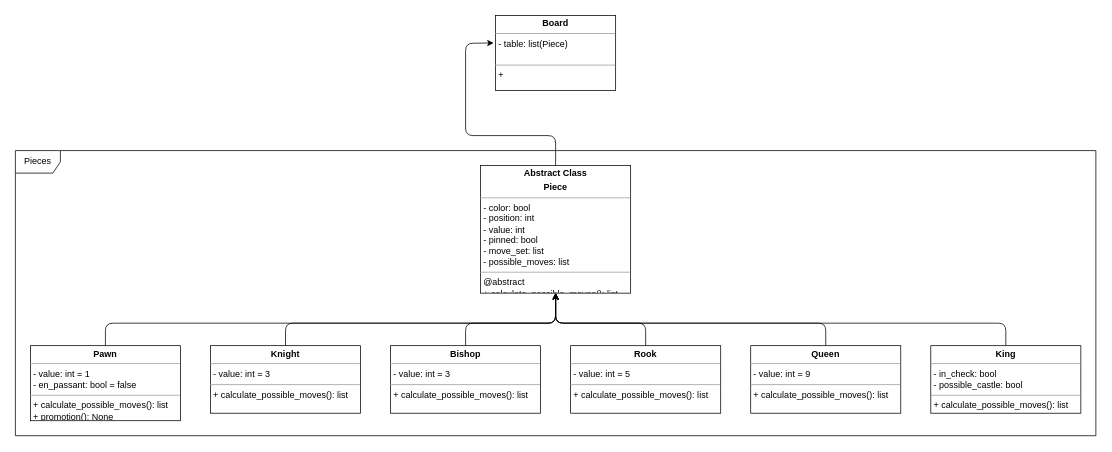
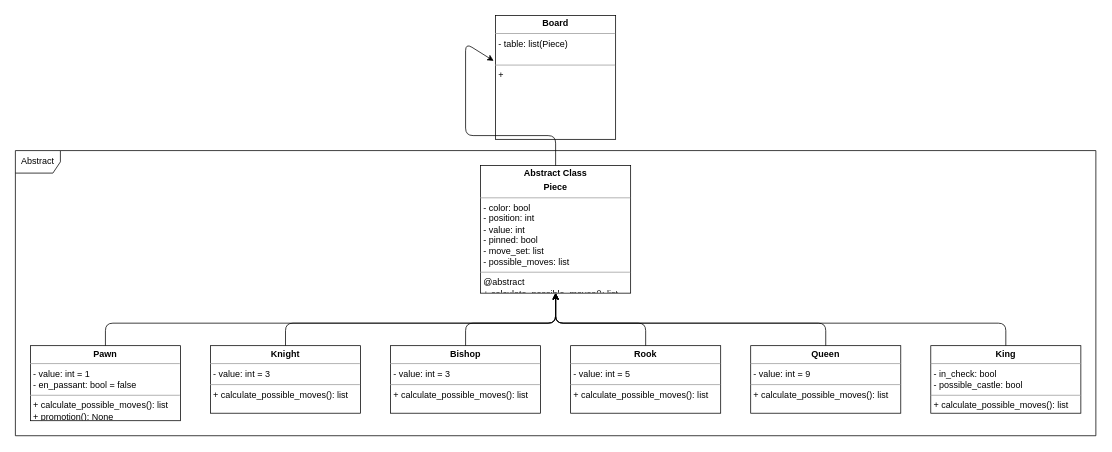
  <mxCell id="0" />
  <mxCell id="1" parent="0" />
- <mxCell id="2" value="&lt;p style=&quot;margin: 0px ; margin-top: 4px ; text-align: center&quot;&gt;&lt;b&gt;Board&lt;/b&gt;&lt;/p&gt;&lt;hr size=&quot;1&quot;&gt;&lt;p style=&quot;margin: 0px ; margin-left: 4px&quot;&gt;- table: list(Piece)&lt;/p&gt;&lt;p style=&quot;margin: 0px ; margin-left: 4px&quot;&gt;&lt;br&gt;&lt;/p&gt;&lt;hr size=&quot;1&quot;&gt;&lt;p style=&quot;margin: 0px ; margin-left: 4px&quot;&gt;+&amp;nbsp;&lt;/p&gt;" style="verticalAlign=top;align=left;overflow=fill;fontSize=12;fontFamily=Helvetica;html=1;" vertex="1" parent="1"><mxGeometry x="660" y="20" width="160" height="100" as="geometry" /></mxCell>
+ <mxCell id="2" value="&lt;p style=&quot;margin: 0px ; margin-top: 4px ; text-align: center&quot;&gt;&lt;b&gt;Board&lt;/b&gt;&lt;/p&gt;&lt;hr size=&quot;1&quot;&gt;&lt;p style=&quot;margin: 0px ; margin-left: 4px&quot;&gt;- table: list(Piece)&lt;/p&gt;&lt;p style=&quot;margin: 0px ; margin-left: 4px&quot;&gt;&lt;br&gt;&lt;/p&gt;&lt;hr size=&quot;1&quot;&gt;&lt;p style=&quot;margin: 0px ; margin-left: 4px&quot;&gt;+&amp;nbsp;&lt;/p&gt;" style="verticalAlign=top;align=left;overflow=fill;fontSize=12;fontFamily=Helvetica;html=1;" vertex="1" parent="1"><mxGeometry x="660" y="20" width="160" height="165" as="geometry" /></mxCell>
  <mxCell id="3" value="&lt;p style=&quot;margin: 0px ; margin-top: 4px ; text-align: center&quot;&gt;&lt;b&gt;Abstract Class&lt;/b&gt;&lt;/p&gt;&lt;p style=&quot;margin: 0px ; margin-top: 4px ; text-align: center&quot;&gt;&lt;b&gt;Piece&lt;/b&gt;&lt;/p&gt;&lt;hr size=&quot;1&quot;&gt;&lt;p style=&quot;margin: 0px ; margin-left: 4px&quot;&gt;- color: bool&lt;/p&gt;&lt;p style=&quot;margin: 0px ; margin-left: 4px&quot;&gt;- position: int&lt;/p&gt;&lt;p style=&quot;margin: 0px ; margin-left: 4px&quot;&gt;- value: int&lt;/p&gt;&lt;p style=&quot;margin: 0px ; margin-left: 4px&quot;&gt;- pinned: bool&lt;/p&gt;&lt;p style=&quot;margin: 0px ; margin-left: 4px&quot;&gt;- move_set: list&lt;/p&gt;&lt;p style=&quot;margin: 0px ; margin-left: 4px&quot;&gt;- possible_moves: list&lt;/p&gt;&lt;hr size=&quot;1&quot;&gt;&lt;p style=&quot;margin: 0px ; margin-left: 4px&quot;&gt;@abstract&lt;/p&gt;&lt;p style=&quot;margin: 0px ; margin-left: 4px&quot;&gt;+ calculate_possible_moves(): list&lt;/p&gt;" style="verticalAlign=top;align=left;overflow=fill;fontSize=12;fontFamily=Helvetica;html=1;" vertex="1" parent="1"><mxGeometry x="640" y="220" width="200" height="170" as="geometry" /></mxCell>
  <mxCell id="4" value="&lt;p style=&quot;margin: 0px ; margin-top: 4px ; text-align: center&quot;&gt;&lt;b&gt;Pawn&lt;/b&gt;&lt;/p&gt;&lt;hr size=&quot;1&quot;&gt;&lt;p style=&quot;margin: 0px ; margin-left: 4px&quot;&gt;- value: int = 1&lt;/p&gt;&lt;p style=&quot;margin: 0px ; margin-left: 4px&quot;&gt;- en_passant: bool = false&lt;/p&gt;&lt;hr size=&quot;1&quot;&gt;&lt;p style=&quot;margin: 0px ; margin-left: 4px&quot;&gt;+ calculate_possible_moves(): list&lt;br&gt;&lt;/p&gt;&lt;p style=&quot;margin: 0px ; margin-left: 4px&quot;&gt;+ promotion(): None&lt;/p&gt;" style="verticalAlign=top;align=left;overflow=fill;fontSize=12;fontFamily=Helvetica;html=1;" vertex="1" parent="1"><mxGeometry x="40" y="460" width="200" height="100" as="geometry" /></mxCell>
  <mxCell id="5" value="&lt;p style=&quot;margin: 0px ; margin-top: 4px ; text-align: center&quot;&gt;&lt;b&gt;Knight&lt;/b&gt;&lt;/p&gt;&lt;hr size=&quot;1&quot;&gt;&lt;p style=&quot;margin: 0px ; margin-left: 4px&quot;&gt;- value: int = 3&lt;/p&gt;&lt;hr size=&quot;1&quot;&gt;&lt;p style=&quot;margin: 0px ; margin-left: 4px&quot;&gt;+ calculate_possible_moves(): list&lt;br&gt;&lt;/p&gt;" style="verticalAlign=top;align=left;overflow=fill;fontSize=12;fontFamily=Helvetica;html=1;" vertex="1" parent="1"><mxGeometry x="280" y="460" width="200" height="90" as="geometry" /></mxCell>
  <mxCell id="6" value="&lt;p style=&quot;margin: 0px ; margin-top: 4px ; text-align: center&quot;&gt;&lt;b&gt;Bishop&lt;/b&gt;&lt;/p&gt;&lt;hr size=&quot;1&quot;&gt;&lt;p style=&quot;margin: 0px ; margin-left: 4px&quot;&gt;- value: int = 3&lt;/p&gt;&lt;hr size=&quot;1&quot;&gt;&lt;p style=&quot;margin: 0px ; margin-left: 4px&quot;&gt;+ calculate_possible_moves(): list&lt;br&gt;&lt;/p&gt;" style="verticalAlign=top;align=left;overflow=fill;fontSize=12;fontFamily=Helvetica;html=1;" vertex="1" parent="1"><mxGeometry x="520" y="460" width="200" height="90" as="geometry" /></mxCell>
  <mxCell id="7" value="&lt;p style=&quot;margin: 0px ; margin-top: 4px ; text-align: center&quot;&gt;&lt;b&gt;Rook&lt;/b&gt;&lt;/p&gt;&lt;hr size=&quot;1&quot;&gt;&lt;p style=&quot;margin: 0px ; margin-left: 4px&quot;&gt;- value: int = 5&lt;/p&gt;&lt;hr size=&quot;1&quot;&gt;&lt;p style=&quot;margin: 0px ; margin-left: 4px&quot;&gt;+ calculate_possible_moves(): list&lt;br&gt;&lt;/p&gt;" style="verticalAlign=top;align=left;overflow=fill;fontSize=12;fontFamily=Helvetica;html=1;" vertex="1" parent="1"><mxGeometry x="760" y="460" width="200" height="90" as="geometry" /></mxCell>
  <mxCell id="8" value="&lt;p style=&quot;margin: 0px ; margin-top: 4px ; text-align: center&quot;&gt;&lt;b&gt;Queen&lt;/b&gt;&lt;/p&gt;&lt;hr size=&quot;1&quot;&gt;&lt;p style=&quot;margin: 0px ; margin-left: 4px&quot;&gt;- value: int = 9&lt;/p&gt;&lt;hr size=&quot;1&quot;&gt;&lt;p style=&quot;margin: 0px ; margin-left: 4px&quot;&gt;+ calculate_possible_moves(): list&lt;br&gt;&lt;/p&gt;" style="verticalAlign=top;align=left;overflow=fill;fontSize=12;fontFamily=Helvetica;html=1;" vertex="1" parent="1"><mxGeometry x="1000" y="460" width="200" height="90" as="geometry" /></mxCell>
  <mxCell id="9" value="&lt;p style=&quot;margin: 0px ; margin-top: 4px ; text-align: center&quot;&gt;&lt;b&gt;King&lt;/b&gt;&lt;/p&gt;&lt;hr size=&quot;1&quot;&gt;&lt;p style=&quot;margin: 0px ; margin-left: 4px&quot;&gt;- in_check: bool&lt;/p&gt;&lt;p style=&quot;margin: 0px ; margin-left: 4px&quot;&gt;- possible_castle: bool&lt;/p&gt;&lt;hr size=&quot;1&quot;&gt;&lt;p style=&quot;margin: 0px ; margin-left: 4px&quot;&gt;+ calculate_possible_moves(): list&lt;br&gt;&lt;/p&gt;&lt;p style=&quot;margin: 0px ; margin-left: 4px&quot;&gt;&lt;br&gt;&lt;/p&gt;" style="verticalAlign=top;align=left;overflow=fill;fontSize=12;fontFamily=Helvetica;html=1;" vertex="1" parent="1"><mxGeometry x="1240" y="460" width="200" height="90" as="geometry" /></mxCell>
  <mxCell id="10" value="" style="endArrow=classic;html=1;entryX=0.5;entryY=1;entryDx=0;entryDy=0;" edge="1" parent="1" source="6" target="3"><mxGeometry width="50" height="50" relative="1" as="geometry"><mxPoint x="560" y="450" as="sourcePoint" /><mxPoint x="490" y="460" as="targetPoint" /><Array as="points"><mxPoint x="620" y="430" /><mxPoint x="740" y="430" /></Array></mxGeometry></mxCell>
  <mxCell id="11" value="" style="endArrow=classic;html=1;exitX=0.5;exitY=0;exitDx=0;exitDy=0;entryX=0.5;entryY=1;entryDx=0;entryDy=0;" edge="1" parent="1" source="7" target="3"><mxGeometry width="50" height="50" relative="1" as="geometry"><mxPoint x="640" y="410" as="sourcePoint" /><mxPoint x="590" y="460" as="targetPoint" /><Array as="points"><mxPoint x="860" y="430" /><mxPoint x="740" y="430" /></Array></mxGeometry></mxCell>
  <mxCell id="12" value="" style="endArrow=classic;html=1;exitX=0.5;exitY=0;exitDx=0;exitDy=0;entryX=0.5;entryY=1;entryDx=0;entryDy=0;" edge="1" parent="1" source="5" target="3"><mxGeometry width="50" height="50" relative="1" as="geometry"><mxPoint x="640" y="410" as="sourcePoint" /><mxPoint x="590" y="460" as="targetPoint" /><Array as="points"><mxPoint x="380" y="430" /><mxPoint x="740" y="430" /></Array></mxGeometry></mxCell>
  <mxCell id="13" value="" style="endArrow=classic;html=1;exitX=0.5;exitY=0;exitDx=0;exitDy=0;entryX=0.5;entryY=1;entryDx=0;entryDy=0;" edge="1" parent="1" source="8" target="3"><mxGeometry width="50" height="50" relative="1" as="geometry"><mxPoint x="1060" y="410" as="sourcePoint" /><mxPoint x="1010" y="460" as="targetPoint" /><Array as="points"><mxPoint x="1100" y="430" /><mxPoint x="740" y="430" /></Array></mxGeometry></mxCell>
  <mxCell id="14" value="" style="endArrow=classic;html=1;exitX=0.5;exitY=0;exitDx=0;exitDy=0;entryX=0.5;entryY=1;entryDx=0;entryDy=0;" edge="1" parent="1" source="9" target="3"><mxGeometry width="50" height="50" relative="1" as="geometry"><mxPoint x="1060" y="410" as="sourcePoint" /><mxPoint x="1010" y="460" as="targetPoint" /><Array as="points"><mxPoint x="1340" y="430" /><mxPoint x="740" y="430" /></Array></mxGeometry></mxCell>
  <mxCell id="15" value="" style="endArrow=classic;html=1;entryX=0.5;entryY=0;entryDx=0;entryDy=0;exitX=0.5;exitY=0;exitDx=0;exitDy=0;" edge="1" parent="1" source="4"><mxGeometry width="50" height="50" relative="1" as="geometry"><mxPoint x="440" y="410" as="sourcePoint" /><mxPoint x="740" y="390" as="targetPoint" /><Array as="points"><mxPoint x="140" y="430" /><mxPoint x="740" y="430" /></Array></mxGeometry></mxCell>
  <mxCell id="16" value="" style="endArrow=classic;html=1;exitX=0.5;exitY=0;exitDx=0;exitDy=0;entryX=-0.016;entryY=0.366;entryDx=0;entryDy=0;entryPerimeter=0;" edge="1" parent="1" source="3" target="2"><mxGeometry width="50" height="50" relative="1" as="geometry"><mxPoint x="770" y="280" as="sourcePoint" /><mxPoint x="820" y="230" as="targetPoint" /><Array as="points"><mxPoint x="740" y="180" /><mxPoint x="620" y="180" /><mxPoint x="620" y="57" /></Array></mxGeometry></mxCell>
- <mxCell id="17" value="Pieces" style="shape=umlFrame;whiteSpace=wrap;html=1;" vertex="1" parent="1"><mxGeometry x="20" y="200" width="1440" height="380" as="geometry" /></mxCell>
+ <mxCell id="17" value="Abstract" style="shape=umlFrame;whiteSpace=wrap;html=1;" vertex="1" parent="1"><mxGeometry x="20" y="200" width="1440" height="380" as="geometry" /></mxCell>
